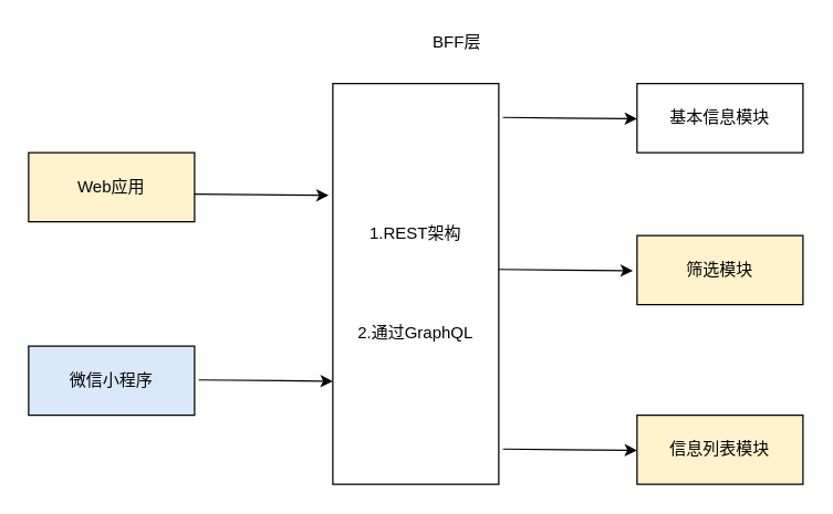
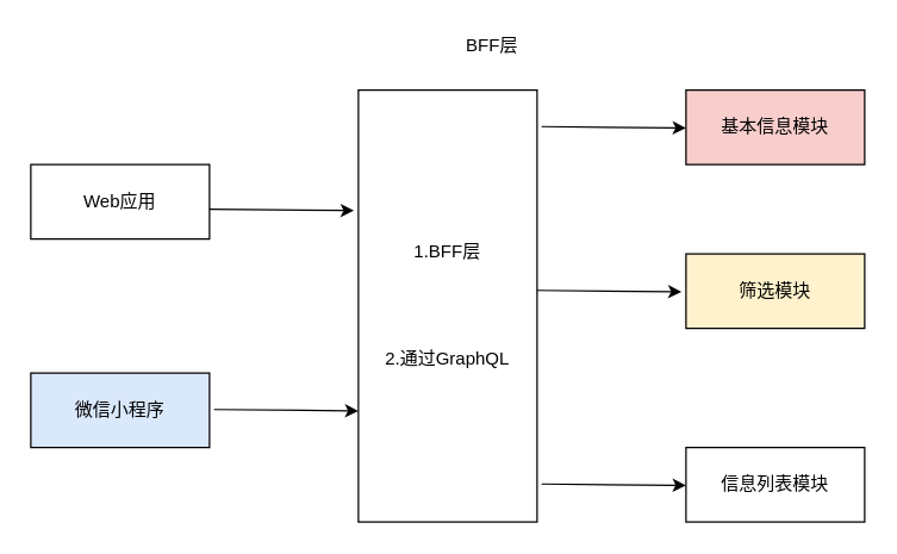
  <mxCell id="0" />
  <mxCell id="1" parent="0" />
- <mxCell id="2" value="Web应用" style="rounded=0;whiteSpace=wrap;html=1;fillColor=#fff2cc;" vertex="1" parent="1"><mxGeometry x="20" y="110" width="120" height="50" as="geometry" /></mxCell>
+ <mxCell id="2" value="Web应用" style="rounded=0;whiteSpace=wrap;html=1;" vertex="1" parent="1"><mxGeometry x="20" y="110" width="120" height="50" as="geometry" /></mxCell>
  <mxCell id="3" value="微信小程序" style="rounded=0;whiteSpace=wrap;html=1;fillColor=#dae8fc;" vertex="1" parent="1"><mxGeometry x="20" y="250" width="120" height="50" as="geometry" /></mxCell>
- <mxCell id="4" value="1.REST架构&lt;br&gt;&lt;br&gt;&lt;br&gt;&lt;br&gt;&lt;br&gt;2.通过GraphQL" style="rounded=0;whiteSpace=wrap;html=1;" vertex="1" parent="1"><mxGeometry x="240" y="60" width="120" height="290" as="geometry" /></mxCell>
- <mxCell id="5" value="基本信息模块" style="rounded=0;whiteSpace=wrap;html=1;" vertex="1" parent="1"><mxGeometry x="460" y="60" width="120" height="50" as="geometry" /></mxCell>
+ <mxCell id="4" value="1.BFF层&lt;br&gt;&lt;br&gt;&lt;br&gt;&lt;br&gt;&lt;br&gt;2.通过GraphQL" style="rounded=0;whiteSpace=wrap;html=1;" vertex="1" parent="1"><mxGeometry x="240" y="60" width="120" height="290" as="geometry" /></mxCell>
+ <mxCell id="5" value="基本信息模块" style="rounded=0;whiteSpace=wrap;html=1;fillColor=#f8cecc;" vertex="1" parent="1"><mxGeometry x="460" y="60" width="120" height="50" as="geometry" /></mxCell>
  <mxCell id="6" value="筛选模块" style="rounded=0;whiteSpace=wrap;html=1;fillColor=#fff2cc;" vertex="1" parent="1"><mxGeometry x="460" y="170" width="120" height="50" as="geometry" /></mxCell>
- <mxCell id="7" value="信息列表模块" style="rounded=0;whiteSpace=wrap;html=1;fillColor=#fff2cc;" vertex="1" parent="1"><mxGeometry x="460" y="300" width="120" height="50" as="geometry" /></mxCell>
+ <mxCell id="7" value="信息列表模块" style="rounded=0;whiteSpace=wrap;html=1;" vertex="1" parent="1"><mxGeometry x="460" y="300" width="120" height="50" as="geometry" /></mxCell>
  <mxCell id="8" value="BFF层" style="text;html=1;strokeColor=none;fillColor=none;align=center;verticalAlign=middle;whiteSpace=wrap;rounded=0;" vertex="1" parent="1"><mxGeometry x="310" y="20" width="40" height="20" as="geometry" /></mxCell>
  <mxCell id="9" value="" style="endArrow=classic;html=1;entryX=-0.025;entryY=0.279;entryDx=0;entryDy=0;entryPerimeter=0;" edge="1" parent="1" target="4"><mxGeometry width="50" height="50" relative="1" as="geometry"><mxPoint x="140" y="140" as="sourcePoint" /><mxPoint x="190" y="90" as="targetPoint" /></mxGeometry></mxCell>
  <mxCell id="10" value="" style="endArrow=classic;html=1;entryX=-0.025;entryY=0.279;entryDx=0;entryDy=0;entryPerimeter=0;" edge="1" parent="1"><mxGeometry width="50" height="50" relative="1" as="geometry"><mxPoint x="143" y="274.5" as="sourcePoint" /><mxPoint x="240" y="275.41" as="targetPoint" /></mxGeometry></mxCell>
  <mxCell id="11" value="" style="endArrow=classic;html=1;entryX=-0.025;entryY=0.279;entryDx=0;entryDy=0;entryPerimeter=0;" edge="1" parent="1"><mxGeometry width="50" height="50" relative="1" as="geometry"><mxPoint x="363" y="84.5" as="sourcePoint" /><mxPoint x="460" y="85.41" as="targetPoint" /></mxGeometry></mxCell>
  <mxCell id="12" value="" style="endArrow=classic;html=1;entryX=-0.025;entryY=0.279;entryDx=0;entryDy=0;entryPerimeter=0;" edge="1" parent="1"><mxGeometry width="50" height="50" relative="1" as="geometry"><mxPoint x="360" y="194.5" as="sourcePoint" /><mxPoint x="457" y="195.41" as="targetPoint" /></mxGeometry></mxCell>
  <mxCell id="13" value="" style="endArrow=classic;html=1;entryX=-0.025;entryY=0.279;entryDx=0;entryDy=0;entryPerimeter=0;" edge="1" parent="1"><mxGeometry width="50" height="50" relative="1" as="geometry"><mxPoint x="363" y="324.5" as="sourcePoint" /><mxPoint x="460" y="325.41" as="targetPoint" /></mxGeometry></mxCell>
